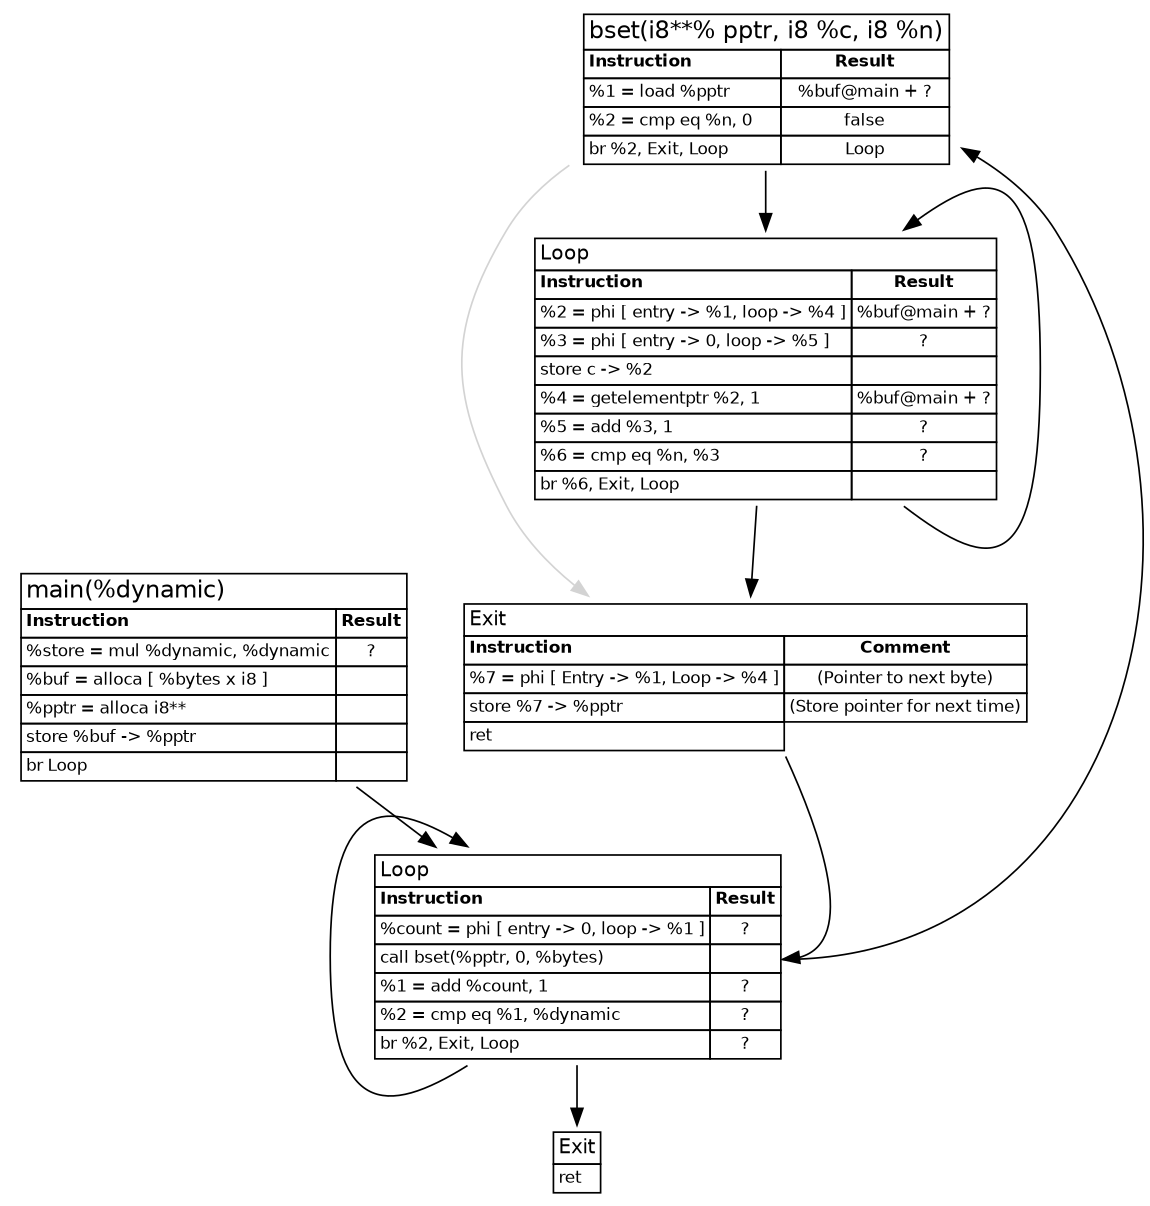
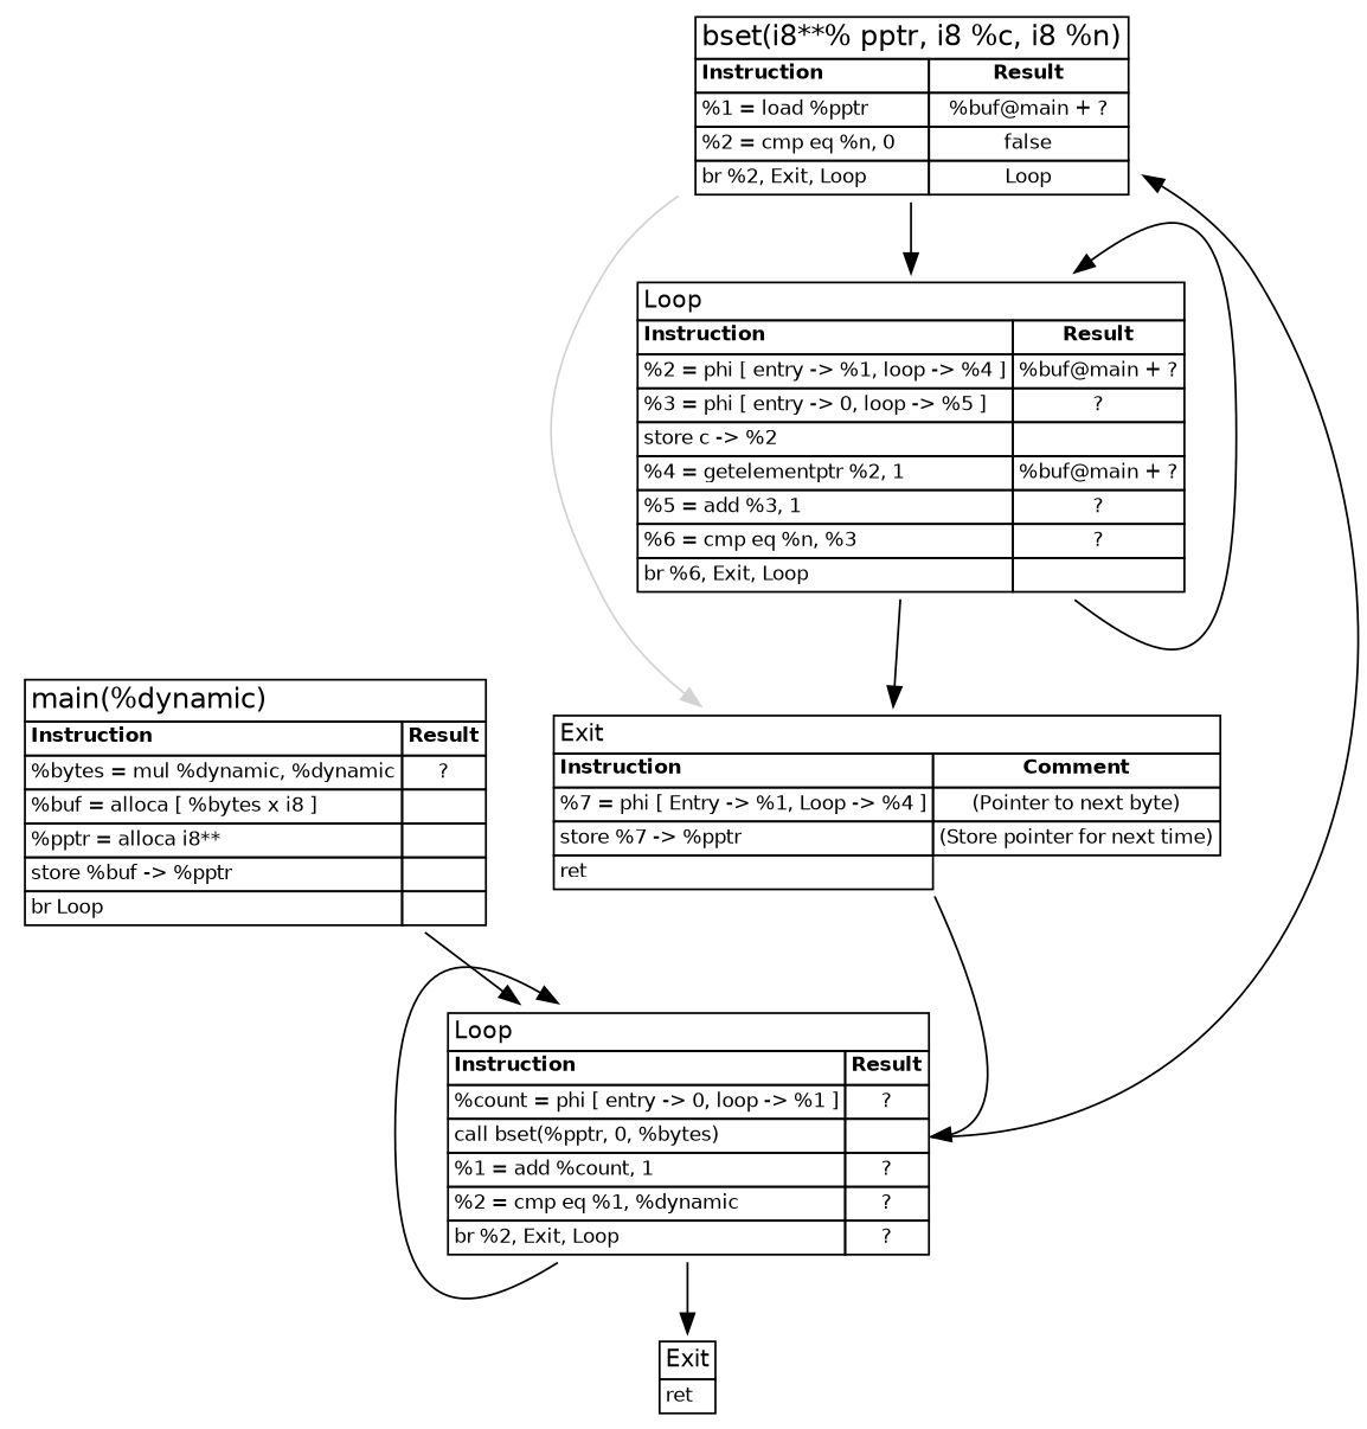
  digraph {
    fontname=Helvetica
    splines=true
    node [fontname=helvetica fontsize=10 shape=plaintext]
    edge [fontname=helvetica]
    n1 [label=<        <table border="0" cellspacing="0" cellborder="1"> 	<tr><td align="left" colspan="2"><font point-size="14">bset(i8**% pptr, i8 %c, i8 %n)</font></td></tr> 	<tr><td align="left"><b>Instruction</b></td><td><b>Result</b></td></tr> 	<tr><td align="left">%1 = load %pptr</td><td>%buf@main + ?</td></tr> 	<tr><td align="left">%2 = cmp eq %n, 0</td><td>false</td></tr> 	<tr><td align="left">br %2, Exit, Loop</td><td>Loop</td></tr>       </table>  >]
    n2 [label=<        <table border="0" cellspacing="0" cellborder="1"> 	<tr><td align="left" colspan="2"><font point-size="12">Exit</font></td></tr> 	<tr><td align="left"><b>Instruction</b></td><td><b>Comment</b></td></tr> 	<tr><td align="left">%7 = phi [ Entry -&gt; %1, Loop -&gt; %4 ]</td><td>(Pointer to next byte)</td></tr> 	<tr><td align="left">store %7 -&gt; %pptr</td><td>(Store pointer for next time)</td></tr> 	<tr><td align="left">ret</td></tr>       </table>  >]
    n3 [label=<        <table border="0" cellspacing="0" cellborder="1"> 	<tr><td align="left" colspan="2"><font point-size="12">Loop</font></td></tr> 	<tr><td align="left"><b>Instruction</b></td><td><b>Result</b></td></tr> 	<tr><td align="left">%2 = phi [ entry -&gt; %1, loop -&gt; %4 ]</td><td>%buf@main + ?</td></tr> 	<tr><td align="left">%3 = phi [ entry -&gt; 0, loop -&gt; %5 ]</td><td>?</td></tr> 	<tr><td align="left">store c -&gt; %2</td><td></td>(only modifies %buf@main)</tr>	 	<tr><td align="left">%4 = getelementptr %2, 1</td><td>%buf@main + ?</td></tr> 	<tr><td align="left">%5 = add %3, 1</td><td>?</td></tr> 	<tr><td align="left">%6 = cmp eq %n, %3</td><td>?</td></tr> 	<tr><td align="left">br %6, Exit, Loop</td><td></td></tr>       </table>  >]
    n4 [label=<        <table border="0" cellspacing="0" cellborder="1"> 	<tr><td align="left" colspan="2"><font point-size="12">Loop</font></td></tr> 	<tr><td align="left"><b>Instruction</b></td><td><b>Result</b></td></tr> 	<tr><td align="left">%count = phi [ entry -&gt; 0, loop -&gt; %1 ]</td><td>?</td></tr> 	<tr><td align="left">call bset(%pptr, 0, %bytes)</td><td port="call_bset"></td></tr> 	<tr><td align="left">%1 = add %count, 1</td><td>?</td></tr> 	<tr><td align="left">%2 = cmp eq %1, %dynamic</td><td>?</td></tr> 	<tr><td align="left">br %2, Exit, Loop</td><td>?</td></tr>       </table>  >]
    n5 [label=<        <table border="0" cellspacing="0" cellborder="1"> 	<tr><td align="left"><font point-size="12">Exit</font></td></tr> 	<tr><td align="left">ret</td></tr>       </table>  >]
-   n6 [label=<        <table border="0" cellspacing="0" cellborder="1"> 	<tr><td align="left" colspan="2"><font point-size="14">main(%dynamic)   </font></td></tr> 	<tr><td align="left"><b>Instruction</b></td><td><b>Result</b></td></tr> 	<tr><td align="left">%store = mul %dynamic, %dynamic</td><td>?</td></tr> 	<tr><td align="left">%buf = alloca [ %bytes x i8 ]</td><td></td></tr> 	<tr><td align="left">%pptr = alloca i8**</td><td></td></tr> 	<tr><td align="left">store %buf -&gt; %pptr</td><td></td></tr> 	<tr><td align="left">br Loop</td><td></td></tr>       </table>  >]
+   n6 [label=<        <table border="0" cellspacing="0" cellborder="1"> 	<tr><td align="left" colspan="2"><font point-size="14">main(%dynamic)   </font></td></tr> 	<tr><td align="left"><b>Instruction</b></td><td><b>Result</b></td></tr> 	<tr><td align="left">%bytes = mul %dynamic, %dynamic</td><td>?</td></tr> 	<tr><td align="left">%buf = alloca [ %bytes x i8 ]</td><td></td></tr> 	<tr><td align="left">%pptr = alloca i8**</td><td></td></tr> 	<tr><td align="left">store %buf -&gt; %pptr</td><td></td></tr> 	<tr><td align="left">br Loop</td><td></td></tr>       </table>  >]
    n1 -> n2 [color=lightgray]
    n1 -> n3
    n2 -> n4 [headport=call_bset]
    n3 -> n2
    n3 -> n3 [headport=ne tailport=se]
    n4 -> n1 [tailport=call_bset]
    n4 -> n4 [headport=nw tailport=sw]
    n4 -> n5
    n6 -> n4
  }
